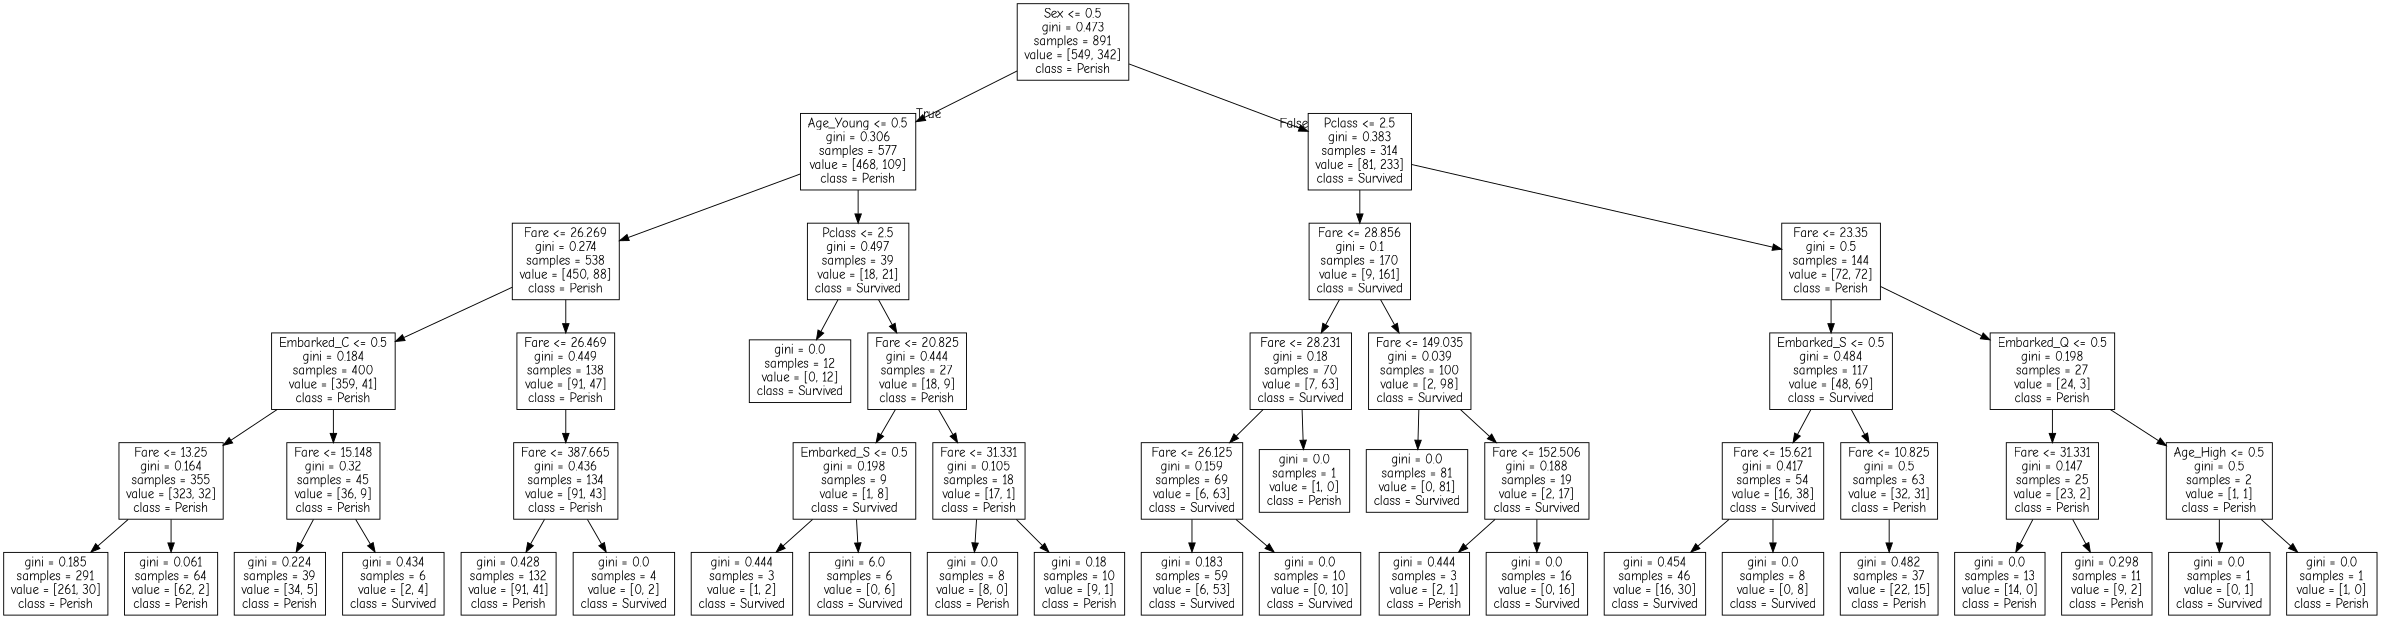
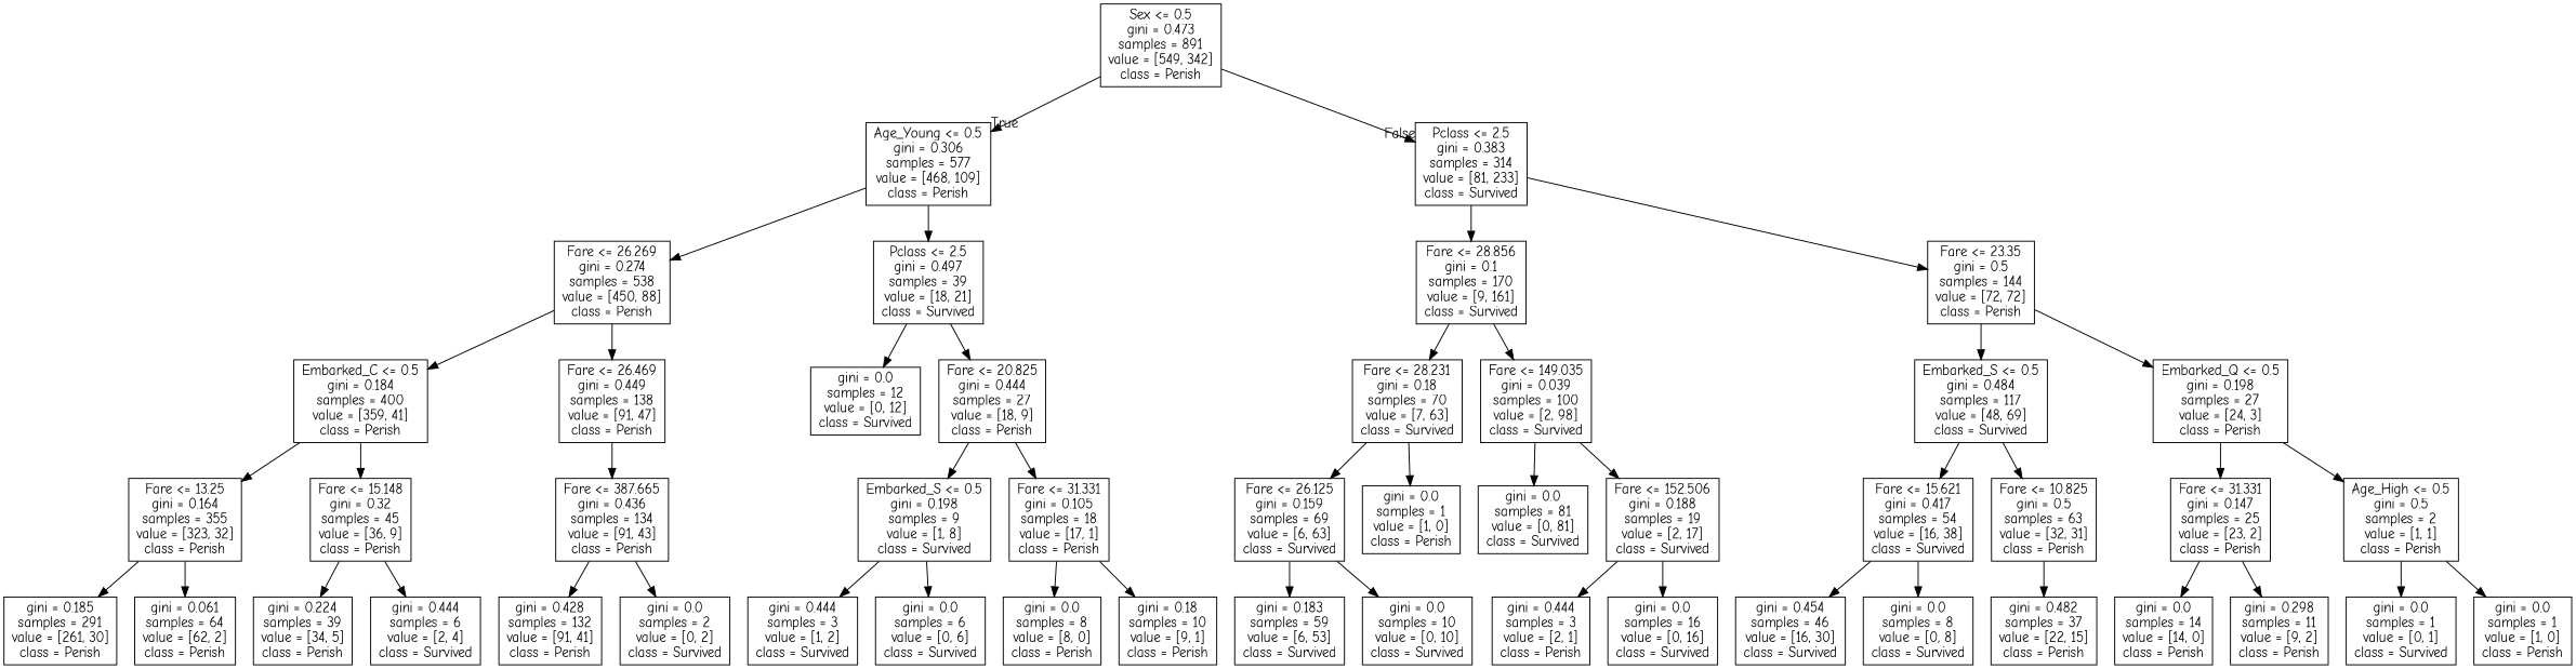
  digraph {
    fontname="Comic Neue"
    node [fontname="Comic Neue" shape=box]
    edge [fontname="Comic Neue"]
    n1 [label="Sex <= 0.5\ngini = 0.473\nsamples = 891\nvalue = [549, 342]\nclass = Perish"]
    n2 [label="Age_Young <= 0.5\ngini = 0.306\nsamples = 577\nvalue = [468, 109]\nclass = Perish"]
    n3 [label="Pclass <= 2.5\ngini = 0.383\nsamples = 314\nvalue = [81, 233]\nclass = Survived"]
    n4 [label="Fare <= 26.269\ngini = 0.274\nsamples = 538\nvalue = [450, 88]\nclass = Perish"]
    n5 [label="Pclass <= 2.5\ngini = 0.497\nsamples = 39\nvalue = [18, 21]\nclass = Survived"]
    n6 [label="Fare <= 28.856\ngini = 0.1\nsamples = 170\nvalue = [9, 161]\nclass = Survived"]
    n7 [label="Fare <= 23.35\ngini = 0.5\nsamples = 144\nvalue = [72, 72]\nclass = Perish"]
    n8 [label="Embarked_C <= 0.5\ngini = 0.184\nsamples = 400\nvalue = [359, 41]\nclass = Perish"]
    n9 [label="Fare <= 26.469\ngini = 0.449\nsamples = 138\nvalue = [91, 47]\nclass = Perish"]
    n10 [label="gini = 0.0\nsamples = 12\nvalue = [0, 12]\nclass = Survived"]
    n11 [label="Fare <= 20.825\ngini = 0.444\nsamples = 27\nvalue = [18, 9]\nclass = Perish"]
    n12 [label="Fare <= 13.25\ngini = 0.164\nsamples = 355\nvalue = [323, 32]\nclass = Perish"]
    n13 [label="Fare <= 15.148\ngini = 0.32\nsamples = 45\nvalue = [36, 9]\nclass = Perish"]
    n14 [label="Fare <= 387.665\ngini = 0.436\nsamples = 134\nvalue = [91, 43]\nclass = Perish"]
    n15 [label="gini = 0.185\nsamples = 291\nvalue = [261, 30]\nclass = Perish"]
    n16 [label="gini = 0.061\nsamples = 64\nvalue = [62, 2]\nclass = Perish"]
    n17 [label="gini = 0.224\nsamples = 39\nvalue = [34, 5]\nclass = Perish"]
-   n18 [label="gini = 0.434\nsamples = 6\nvalue = [2, 4]\nclass = Survived"]
+   n18 [label="gini = 0.444\nsamples = 6\nvalue = [2, 4]\nclass = Survived"]
    n19 [label="gini = 0.428\nsamples = 132\nvalue = [91, 41]\nclass = Perish"]
-   n20 [label="gini = 0.0\nsamples = 4\nvalue = [0, 2]\nclass = Survived"]
+   n20 [label="gini = 0.0\nsamples = 2\nvalue = [0, 2]\nclass = Survived"]
    n21 [label="Embarked_S <= 0.5\ngini = 0.198\nsamples = 9\nvalue = [1, 8]\nclass = Survived"]
    n22 [label="Fare <= 31.331\ngini = 0.105\nsamples = 18\nvalue = [17, 1]\nclass = Perish"]
    n23 [label="gini = 0.444\nsamples = 3\nvalue = [1, 2]\nclass = Survived"]
-   n24 [label="gini = 6.0\nsamples = 6\nvalue = [0, 6]\nclass = Survived"]
+   n24 [label="gini = 0.0\nsamples = 6\nvalue = [0, 6]\nclass = Survived"]
    n25 [label="gini = 0.0\nsamples = 8\nvalue = [8, 0]\nclass = Perish"]
    n26 [label="gini = 0.18\nsamples = 10\nvalue = [9, 1]\nclass = Perish"]
    n27 [label="Fare <= 28.231\ngini = 0.18\nsamples = 70\nvalue = [7, 63]\nclass = Survived"]
    n28 [label="Fare <= 149.035\ngini = 0.039\nsamples = 100\nvalue = [2, 98]\nclass = Survived"]
    n29 [label="Embarked_S <= 0.5\ngini = 0.484\nsamples = 117\nvalue = [48, 69]\nclass = Survived"]
    n30 [label="Embarked_Q <= 0.5\ngini = 0.198\nsamples = 27\nvalue = [24, 3]\nclass = Perish"]
    n31 [label="Fare <= 26.125\ngini = 0.159\nsamples = 69\nvalue = [6, 63]\nclass = Survived"]
    n32 [label="gini = 0.0\nsamples = 1\nvalue = [1, 0]\nclass = Perish"]
    n33 [label="gini = 0.0\nsamples = 81\nvalue = [0, 81]\nclass = Survived"]
    n34 [label="Fare <= 152.506\ngini = 0.188\nsamples = 19\nvalue = [2, 17]\nclass = Survived"]
    n35 [label="gini = 0.183\nsamples = 59\nvalue = [6, 53]\nclass = Survived"]
    n36 [label="gini = 0.0\nsamples = 10\nvalue = [0, 10]\nclass = Survived"]
    n37 [label="gini = 0.444\nsamples = 3\nvalue = [2, 1]\nclass = Perish"]
    n38 [label="gini = 0.0\nsamples = 16\nvalue = [0, 16]\nclass = Survived"]
    n39 [label="Fare <= 15.621\ngini = 0.417\nsamples = 54\nvalue = [16, 38]\nclass = Survived"]
    n40 [label="Fare <= 10.825\ngini = 0.5\nsamples = 63\nvalue = [32, 31]\nclass = Perish"]
    n41 [label="Fare <= 31.331\ngini = 0.147\nsamples = 25\nvalue = [23, 2]\nclass = Perish"]
    n42 [label="Age_High <= 0.5\ngini = 0.5\nsamples = 2\nvalue = [1, 1]\nclass = Perish"]
    n43 [label="gini = 0.454\nsamples = 46\nvalue = [16, 30]\nclass = Survived"]
    n44 [label="gini = 0.0\nsamples = 8\nvalue = [0, 8]\nclass = Survived"]
    n45 [label="gini = 0.482\nsamples = 37\nvalue = [22, 15]\nclass = Perish"]
-   n46 [label="gini = 0.0\nsamples = 13\nvalue = [14, 0]\nclass = Perish"]
+   n46 [label="gini = 0.0\nsamples = 14\nvalue = [14, 0]\nclass = Perish"]
    n47 [label="gini = 0.298\nsamples = 11\nvalue = [9, 2]\nclass = Perish"]
    n48 [label="gini = 0.0\nsamples = 1\nvalue = [0, 1]\nclass = Survived"]
    n49 [label="gini = 0.0\nsamples = 1\nvalue = [1, 0]\nclass = Perish"]
    n1 -> n2 [headlabel=True labelangle=45 labeldistance=2.5]
    n1 -> n3 [headlabel=False labelangle=-45 labeldistance=2.5]
    n2 -> n4
    n2 -> n5
    n3 -> n6
    n3 -> n7
    n4 -> n8
    n4 -> n9
    n5 -> n10
    n5 -> n11
    n6 -> n27
    n6 -> n28
    n7 -> n29
    n7 -> n30
    n8 -> n12
    n8 -> n13
    n9 -> n14
    n11 -> n21
    n11 -> n22
    n12 -> n15
    n12 -> n16
    n13 -> n17
    n13 -> n18
    n14 -> n19
    n14 -> n20
    n21 -> n23
    n21 -> n24
    n22 -> n25
    n22 -> n26
    n27 -> n31
    n27 -> n32
    n28 -> n33
    n28 -> n34
    n29 -> n39
    n29 -> n40
    n30 -> n41
    n30 -> n42
    n31 -> n35
    n31 -> n36
    n34 -> n37
    n34 -> n38
    n39 -> n43
    n39 -> n44
    n40 -> n45
    n41 -> n46
    n41 -> n47
    n42 -> n48
    n42 -> n49
  }
